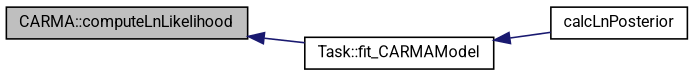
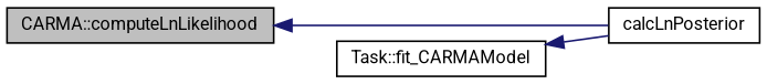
  digraph {
    fontname=Roboto
    rankdir=LR
    node [color=black fillcolor=white fontname=Roboto fontsize=10 shape=record style=filled]
    edge [color=midnightblue dir=back fontname=Roboto fontsize=10 labelfontname=Helvetica labelfontsize=10 style=solid]
    n1 [fillcolor=grey75 fontcolor=black height=0.2 label="CARMA::computeLnLikelihood" width=0.4]
    n2 [height=0.2 label=calcLnPosterior width=0.4]
    n3 [height=0.2 label="Task::fit_CARMAModel" width=0.4]
-   n1 -> n3
+   n1 -> n2
    n3 -> n2
  }
